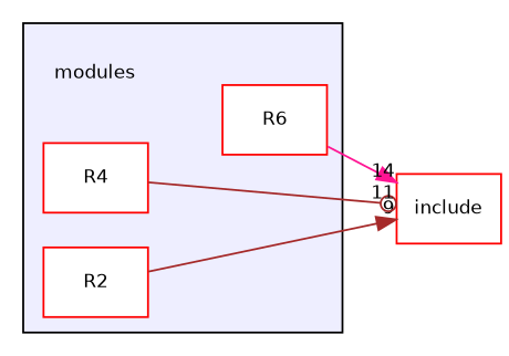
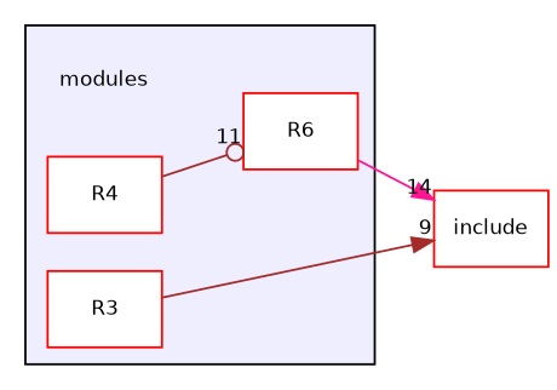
  digraph {
    compound=true
    rankdir=LR
    node [fontname=Helvetica fontsize=10 shape=box color=red fillcolor=white style=filled]
    edge [arrowhead=normal color=brown labeldistance=1.5 labelfontname=Helvetica labelfontsize=10]
    n1 [label=modules shape=plaintext color="" fillcolor="" style=""]
-   n2 [label=R2]
+   n2 [label=R3]
    n3 [label=R4]
    n4 [label=R6]
    n5 [label=include]
    subgraph cluster_1 {
      bgcolor="#eeeeff"
      pencolor=black
      n1
      n2
      n3
      n4
    }
    n2 -> n5 [headlabel=9]
-   n3 -> n5 [arrowhead=odot headlabel=11]
+   n3 -> n4 [arrowhead=odot headlabel=11]
    n4 -> n5 [color=deeppink headlabel=14]
  }
